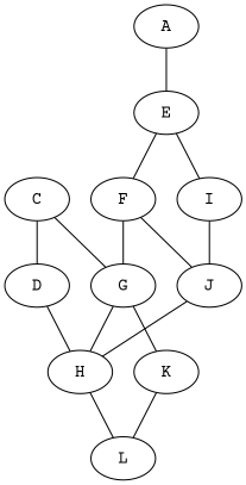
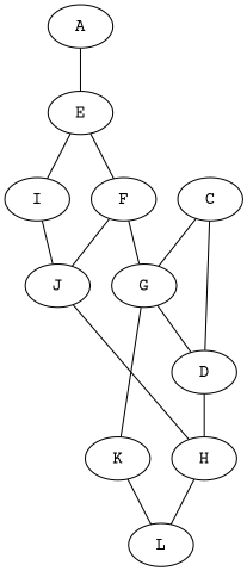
  graph {
    fontname="Courier Prime"
    node [fontname="Courier Prime"]
    edge [fontname="Courier Prime"]
    n1 [label=A]
    n2 [label=E]
    n3 [label=F]
    n4 [label=I]
    n5 [label=C]
    n6 [label=D]
    n7 [label=G]
    n8 [label=J]
    n9 [label=H]
    n10 [label=K]
    n11 [label=L]
    n1 -- n2
    n2 -- n3
    n2 -- n4
    n3 -- n7
    n3 -- n8
    n4 -- n8
    n5 -- n6
    n5 -- n7
    n6 -- n9
-   n7 -- n9
+   n7 -- n6
    n7 -- n10
    n8 -- n9
    n9 -- n11
    n10 -- n11
  }
